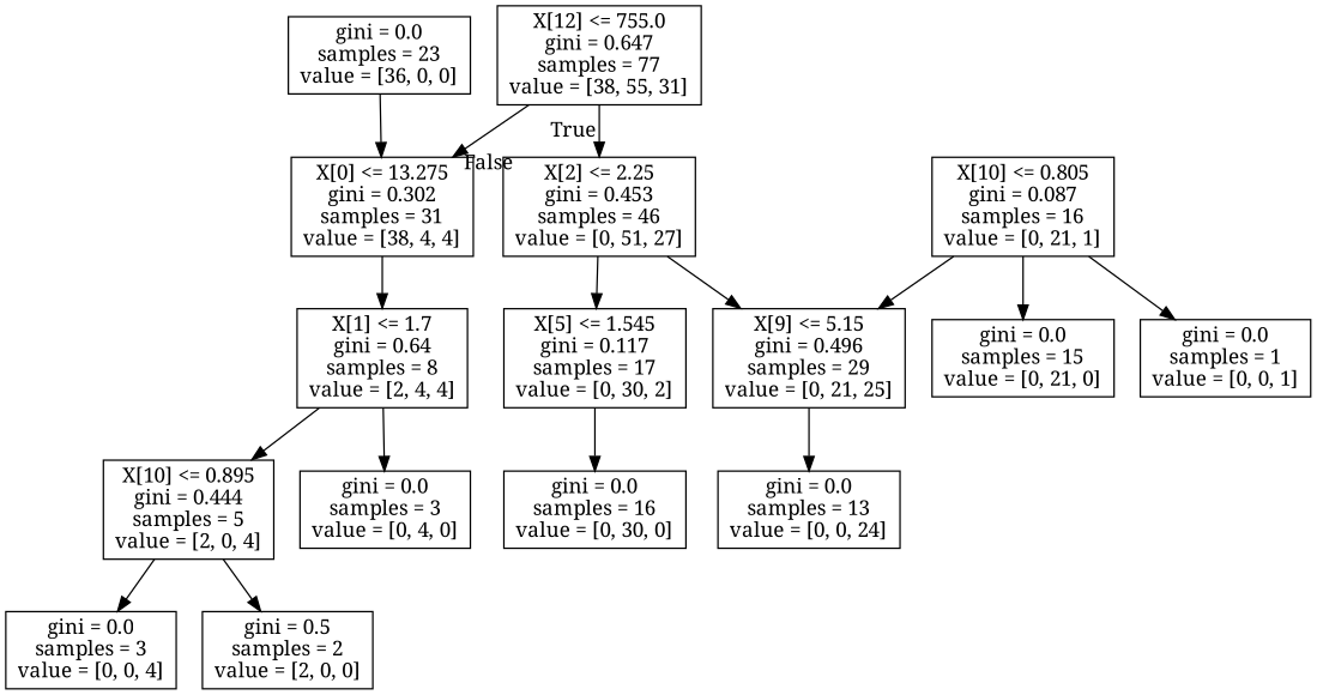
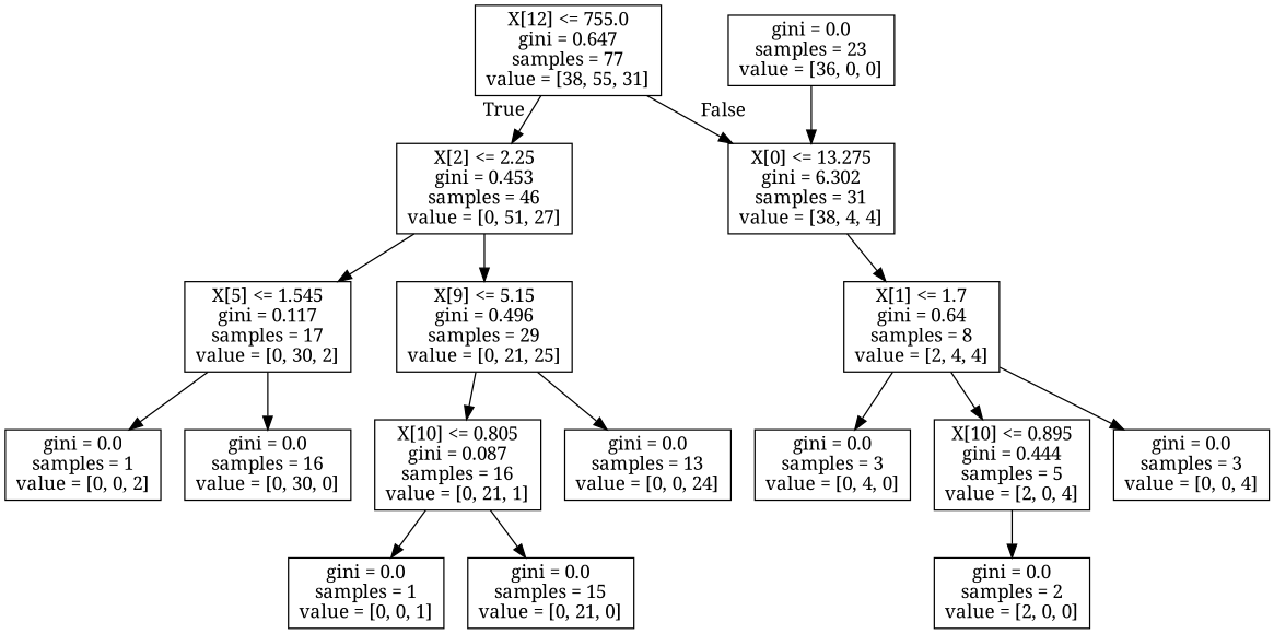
  digraph {
    fontname="Noto Serif"
    node [fontname="Noto Serif" shape=box]
    edge [fontname="Noto Serif"]
    n1 [label="X[12] <= 755.0\ngini = 0.647\nsamples = 77\nvalue = [38, 55, 31]"]
    n2 [label="X[2] <= 2.25\ngini = 0.453\nsamples = 46\nvalue = [0, 51, 27]"]
-   n3 [label="X[0] <= 13.275\ngini = 0.302\nsamples = 31\nvalue = [38, 4, 4]"]
+   n3 [label="X[0] <= 13.275\ngini = 6.302\nsamples = 31\nvalue = [38, 4, 4]"]
    n4 [label="X[5] <= 1.545\ngini = 0.117\nsamples = 17\nvalue = [0, 30, 2]"]
    n5 [label="X[9] <= 5.15\ngini = 0.496\nsamples = 29\nvalue = [0, 21, 25]"]
    n6 [label="X[1] <= 1.7\ngini = 0.64\nsamples = 8\nvalue = [2, 4, 4]"]
+   n7 [label="gini = 0.0\nsamples = 1\nvalue = [0, 0, 2]"]
    n8 [label="gini = 0.0\nsamples = 16\nvalue = [0, 30, 0]"]
    n9 [label="X[10] <= 0.805\ngini = 0.087\nsamples = 16\nvalue = [0, 21, 1]"]
    n10 [label="gini = 0.0\nsamples = 13\nvalue = [0, 0, 24]"]
    n11 [label="gini = 0.0\nsamples = 1\nvalue = [0, 0, 1]"]
    n12 [label="gini = 0.0\nsamples = 15\nvalue = [0, 21, 0]"]
    n13 [label="gini = 0.0\nsamples = 3\nvalue = [0, 4, 0]"]
    n14 [label="X[10] <= 0.895\ngini = 0.444\nsamples = 5\nvalue = [2, 0, 4]"]
    n15 [label="gini = 0.0\nsamples = 23\nvalue = [36, 0, 0]"]
    n16 [label="gini = 0.0\nsamples = 3\nvalue = [0, 0, 4]"]
-   n17 [label="gini = 0.5\nsamples = 2\nvalue = [2, 0, 0]"]
+   n17 [label="gini = 0.0\nsamples = 2\nvalue = [2, 0, 0]"]
    n1 -> n2 [headlabel=True labelangle=45 labeldistance=2.5]
    n1 -> n3 [headlabel=False labelangle=-45 labeldistance=2.5]
    n2 -> n4
    n2 -> n5
    n3 -> n6
+   n4 -> n7
    n4 -> n8
-   n9 -> n5
+   n5 -> n9
    n5 -> n10
    n6 -> n13
    n6 -> n14
    n9 -> n11
    n9 -> n12
-   n14 -> n16
+   n6 -> n16
    n14 -> n17
    n15 -> n3
  }
